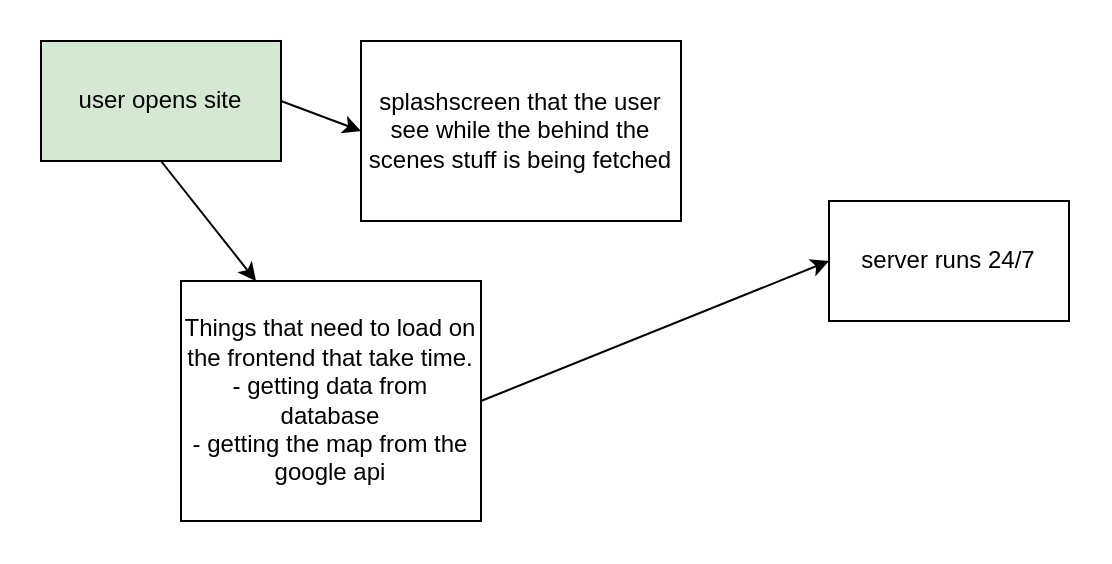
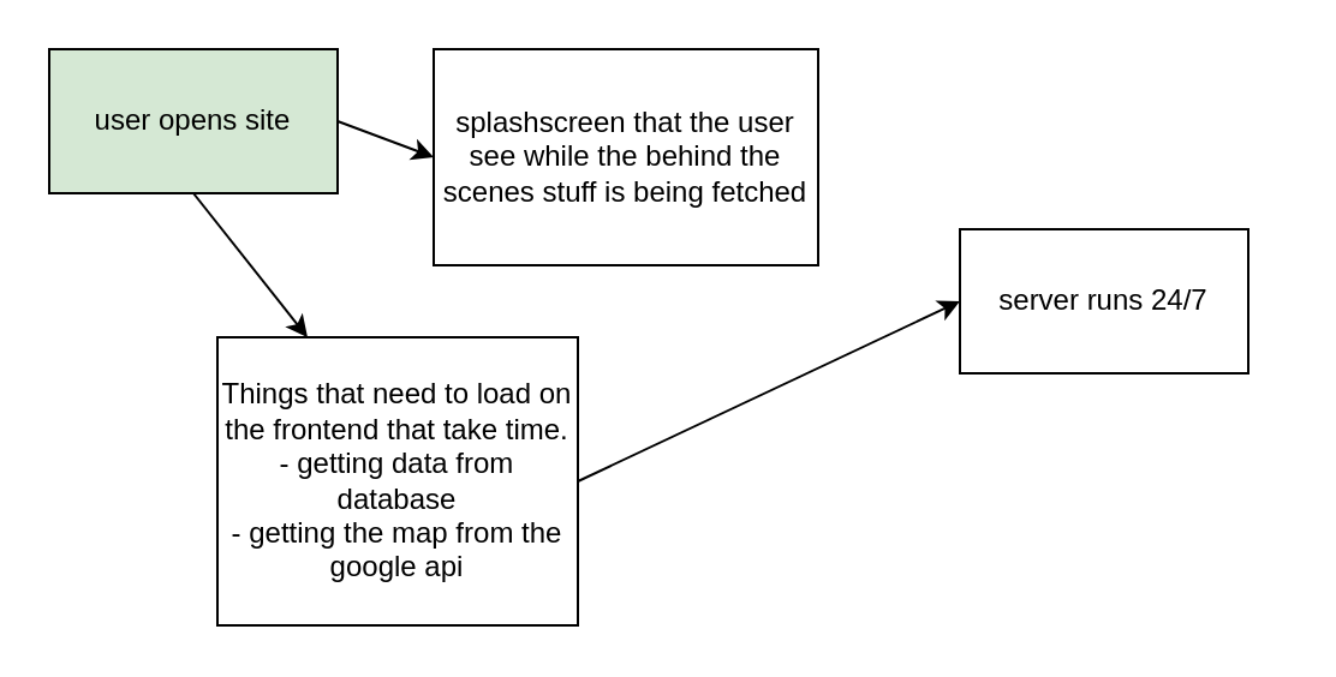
  <mxCell id="0" />
  <mxCell id="1" parent="0" />
- <mxCell id="2" value="server runs 24/7" style="rounded=0;whiteSpace=wrap;html=1;" vertex="1" parent="1"><mxGeometry x="414" y="100" width="120" height="60" as="geometry" /></mxCell>
+ <mxCell id="2" value="server runs 24/7" style="rounded=0;whiteSpace=wrap;html=1;" vertex="1" parent="1"><mxGeometry x="399" y="95" width="120" height="60" as="geometry" /></mxCell>
  <mxCell id="3" style="edgeStyle=none;html=1;exitX=1;exitY=0.5;exitDx=0;exitDy=0;entryX=0;entryY=0.5;entryDx=0;entryDy=0;" edge="1" parent="1" source="5" target="8"><mxGeometry relative="1" as="geometry" /></mxCell>
  <mxCell id="4" style="edgeStyle=none;html=1;exitX=0.5;exitY=1;exitDx=0;exitDy=0;entryX=0.25;entryY=0;entryDx=0;entryDy=0;" edge="1" parent="1" source="5" target="7"><mxGeometry relative="1" as="geometry" /></mxCell>
  <mxCell id="5" value="user opens site" style="rounded=0;whiteSpace=wrap;html=1;fillColor=#d5e8d4;" vertex="1" parent="1"><mxGeometry x="20" y="20" width="120" height="60" as="geometry" /></mxCell>
  <mxCell id="6" style="edgeStyle=none;html=1;exitX=1;exitY=0.5;exitDx=0;exitDy=0;entryX=0;entryY=0.5;entryDx=0;entryDy=0;" edge="1" parent="1" source="7" target="2"><mxGeometry relative="1" as="geometry" /></mxCell>
  <mxCell id="7" value="Things that need to load on the frontend that take time. - getting data from database&lt;br&gt;- getting the map from the google api" style="rounded=0;whiteSpace=wrap;html=1;" vertex="1" parent="1"><mxGeometry x="90" y="140" width="150" height="120" as="geometry" /></mxCell>
  <mxCell id="8" value="splashscreen that the user see while the behind the scenes stuff is being fetched" style="rounded=0;whiteSpace=wrap;html=1;" vertex="1" parent="1"><mxGeometry x="180" y="20" width="160" height="90" as="geometry" /></mxCell>
